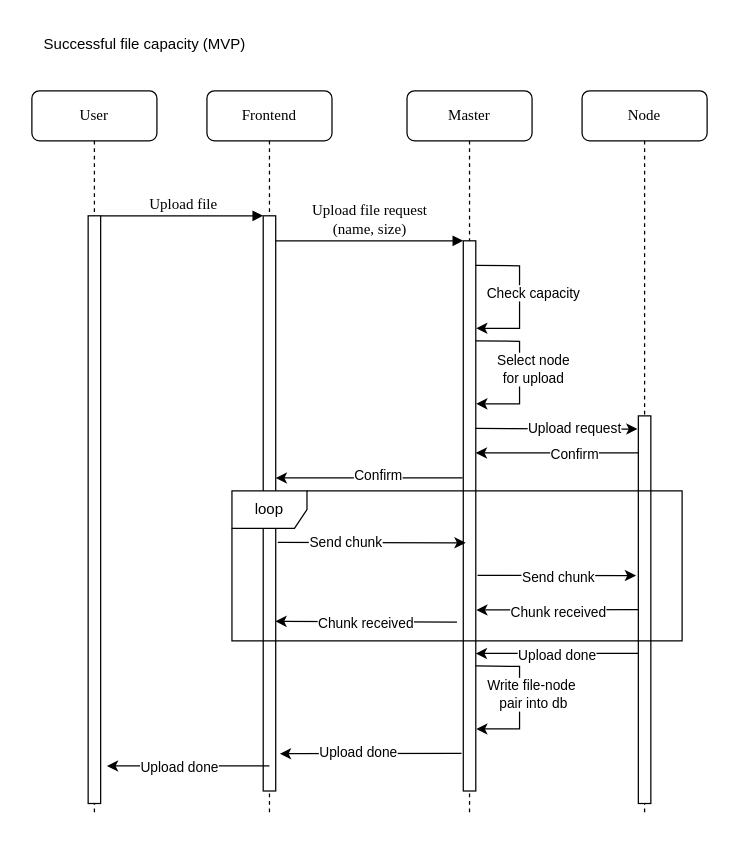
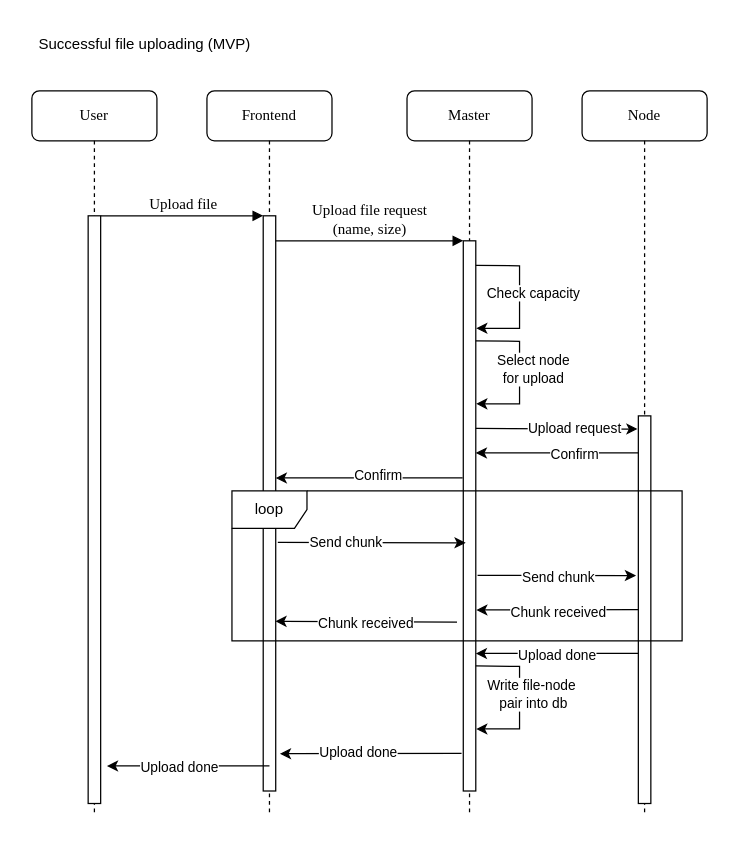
  <mxCell id="0" />
  <mxCell id="1" parent="0" />
  <mxCell id="2" value="Frontend" style="shape=umlLifeline;perimeter=lifelinePerimeter;whiteSpace=wrap;html=1;container=1;collapsible=0;recursiveResize=0;outlineConnect=0;rounded=1;shadow=0;comic=0;labelBackgroundColor=none;strokeWidth=1;fontFamily=Verdana;fontSize=12;align=center;" parent="1" vertex="1"><mxGeometry x="165" y="72" width="100" height="580" as="geometry" /></mxCell>
  <mxCell id="3" value="" style="html=1;points=[];perimeter=orthogonalPerimeter;rounded=0;shadow=0;comic=0;labelBackgroundColor=none;strokeWidth=1;fontFamily=Verdana;fontSize=12;align=center;" parent="2" vertex="1"><mxGeometry x="45" y="100" width="10" height="460" as="geometry" /></mxCell>
  <mxCell id="4" value="" style="endArrow=classic;html=1;rounded=0;" parent="2" edge="1"><mxGeometry width="50" height="50" relative="1" as="geometry"><mxPoint x="204.47" y="309.67" as="sourcePoint" /><mxPoint x="55.005" y="309.67" as="targetPoint" /></mxGeometry></mxCell>
  <mxCell id="5" value="Confirm" style="edgeLabel;html=1;align=center;verticalAlign=middle;resizable=0;points=[];" parent="4" vertex="1" connectable="0"><mxGeometry x="-0.093" y="-2" relative="1" as="geometry"><mxPoint as="offset" /></mxGeometry></mxCell>
  <mxCell id="6" value="Master" style="shape=umlLifeline;perimeter=lifelinePerimeter;whiteSpace=wrap;html=1;container=1;collapsible=0;recursiveResize=0;outlineConnect=0;rounded=1;shadow=0;comic=0;labelBackgroundColor=none;strokeWidth=1;fontFamily=Verdana;fontSize=12;align=center;" parent="1" vertex="1"><mxGeometry x="325" y="72" width="100" height="580" as="geometry" /></mxCell>
  <mxCell id="7" value="" style="html=1;points=[];perimeter=orthogonalPerimeter;rounded=0;shadow=0;comic=0;labelBackgroundColor=none;strokeWidth=1;fontFamily=Verdana;fontSize=12;align=center;" parent="6" vertex="1"><mxGeometry x="45" y="120" width="10" height="440" as="geometry" /></mxCell>
  <mxCell id="8" value="" style="endArrow=classic;html=1;rounded=0;exitX=0.967;exitY=0.098;exitDx=0;exitDy=0;exitPerimeter=0;" parent="6" edge="1"><mxGeometry width="50" height="50" relative="1" as="geometry"><mxPoint x="55.0" y="200.0" as="sourcePoint" /><mxPoint x="55.33" y="250.4" as="targetPoint" /><Array as="points"><mxPoint x="90" y="200.4" /><mxPoint x="90" y="230.4" /><mxPoint x="90" y="250.4" /></Array></mxGeometry></mxCell>
  <mxCell id="9" value="Select node&lt;div&gt;for upload&lt;/div&gt;" style="edgeLabel;html=1;align=center;verticalAlign=middle;resizable=0;points=[];" parent="8" vertex="1" connectable="0"><mxGeometry x="-0.045" y="-1" relative="1" as="geometry"><mxPoint x="11" as="offset" /></mxGeometry></mxCell>
  <mxCell id="10" value="" style="endArrow=classic;html=1;rounded=0;entryX=-0.067;entryY=0.034;entryDx=0;entryDy=0;entryPerimeter=0;" parent="6" target="19" edge="1"><mxGeometry width="50" height="50" relative="1" as="geometry"><mxPoint x="55.003" y="270" as="sourcePoint" /><mxPoint x="125.17" y="270" as="targetPoint" /></mxGeometry></mxCell>
  <mxCell id="11" value="Upload request" style="edgeLabel;html=1;align=center;verticalAlign=middle;resizable=0;points=[];" parent="10" vertex="1" connectable="0"><mxGeometry x="0.206" y="1" relative="1" as="geometry"><mxPoint as="offset" /></mxGeometry></mxCell>
  <mxCell id="12" value="" style="endArrow=classic;html=1;rounded=0;entryX=1;entryY=0.456;entryDx=0;entryDy=0;entryPerimeter=0;" parent="6" edge="1"><mxGeometry width="50" height="50" relative="1" as="geometry"><mxPoint x="189.5" y="289.63" as="sourcePoint" /><mxPoint x="55" y="289.63" as="targetPoint" /></mxGeometry></mxCell>
  <mxCell id="13" value="Confirm" style="edgeLabel;html=1;align=center;verticalAlign=middle;resizable=0;points=[];" parent="12" vertex="1" connectable="0"><mxGeometry x="-0.16" y="1" relative="1" as="geometry"><mxPoint as="offset" /></mxGeometry></mxCell>
  <mxCell id="14" value="" style="endArrow=classic;html=1;rounded=0;exitX=0.967;exitY=0.098;exitDx=0;exitDy=0;exitPerimeter=0;" parent="6" edge="1"><mxGeometry width="50" height="50" relative="1" as="geometry"><mxPoint x="55.0" y="460" as="sourcePoint" /><mxPoint x="55.33" y="510.4" as="targetPoint" /><Array as="points"><mxPoint x="90" y="460.4" /><mxPoint x="90" y="490.4" /><mxPoint x="90" y="510.4" /></Array></mxGeometry></mxCell>
  <mxCell id="15" value="Write file-node&amp;nbsp;&lt;div&gt;pair into db&lt;/div&gt;" style="edgeLabel;html=1;align=center;verticalAlign=middle;resizable=0;points=[];" parent="14" vertex="1" connectable="0"><mxGeometry x="-0.045" y="-1" relative="1" as="geometry"><mxPoint x="11" as="offset" /></mxGeometry></mxCell>
  <mxCell id="16" value="" style="endArrow=classic;html=1;rounded=0;entryX=0.784;entryY=0.821;entryDx=0;entryDy=0;entryPerimeter=0;exitX=-0.14;exitY=0.886;exitDx=0;exitDy=0;exitPerimeter=0;" parent="6" edge="1"><mxGeometry width="50" height="50" relative="1" as="geometry"><mxPoint x="43.6" y="530.0" as="sourcePoint" /><mxPoint x="-101.66" y="530.16" as="targetPoint" /></mxGeometry></mxCell>
  <mxCell id="17" value="Upload done" style="edgeLabel;html=1;align=center;verticalAlign=middle;resizable=0;points=[];" parent="16" vertex="1" connectable="0"><mxGeometry x="0.143" y="-2" relative="1" as="geometry"><mxPoint as="offset" /></mxGeometry></mxCell>
  <mxCell id="18" value="Node" style="shape=umlLifeline;perimeter=lifelinePerimeter;whiteSpace=wrap;html=1;container=1;collapsible=0;recursiveResize=0;outlineConnect=0;rounded=1;shadow=0;comic=0;labelBackgroundColor=none;strokeWidth=1;fontFamily=Verdana;fontSize=12;align=center;" parent="1" vertex="1"><mxGeometry x="465" y="72" width="100" height="580" as="geometry" /></mxCell>
  <mxCell id="19" value="" style="rounded=0;whiteSpace=wrap;html=1;" parent="18" vertex="1"><mxGeometry x="45" y="260" width="10" height="310" as="geometry" /></mxCell>
  <mxCell id="20" value="" style="endArrow=classic;html=1;rounded=0;exitX=0;exitY=0.5;exitDx=0;exitDy=0;entryX=1.039;entryY=0.671;entryDx=0;entryDy=0;entryPerimeter=0;" edge="1" parent="18"><mxGeometry width="50" height="50" relative="1" as="geometry"><mxPoint x="45" y="450" as="sourcePoint" /><mxPoint x="-85" y="450" as="targetPoint" /></mxGeometry></mxCell>
  <mxCell id="21" value="Upload done" style="edgeLabel;html=1;align=center;verticalAlign=middle;resizable=0;points=[];" vertex="1" connectable="0" parent="20"><mxGeometry x="0.009" y="1" relative="1" as="geometry"><mxPoint as="offset" /></mxGeometry></mxCell>
  <mxCell id="22" value="User" style="shape=umlLifeline;perimeter=lifelinePerimeter;whiteSpace=wrap;html=1;container=1;collapsible=0;recursiveResize=0;outlineConnect=0;rounded=1;shadow=0;comic=0;labelBackgroundColor=none;strokeWidth=1;fontFamily=Verdana;fontSize=12;align=center;" parent="1" vertex="1"><mxGeometry x="25" y="72" width="100" height="580" as="geometry" /></mxCell>
  <mxCell id="23" value="" style="html=1;points=[];perimeter=orthogonalPerimeter;rounded=0;shadow=0;comic=0;labelBackgroundColor=none;strokeWidth=1;fontFamily=Verdana;fontSize=12;align=center;" parent="22" vertex="1"><mxGeometry x="45" y="100" width="10" height="470" as="geometry" /></mxCell>
  <mxCell id="24" value="Upload file" style="html=1;verticalAlign=bottom;endArrow=block;entryX=0;entryY=0;labelBackgroundColor=none;fontFamily=Verdana;fontSize=12;edgeStyle=elbowEdgeStyle;elbow=vertical;" parent="1" source="23" target="3" edge="1"><mxGeometry x="0.008" relative="1" as="geometry"><mxPoint x="145" y="182" as="sourcePoint" /><mxPoint as="offset" /></mxGeometry></mxCell>
  <mxCell id="25" value="Upload file request&lt;div&gt;(name, size)&lt;/div&gt;" style="html=1;verticalAlign=bottom;endArrow=block;entryX=0;entryY=0;labelBackgroundColor=none;fontFamily=Verdana;fontSize=12;edgeStyle=elbowEdgeStyle;elbow=vertical;" parent="1" source="3" target="7" edge="1"><mxGeometry relative="1" as="geometry"><mxPoint x="295" y="192" as="sourcePoint" /></mxGeometry></mxCell>
  <mxCell id="26" value="" style="endArrow=classic;html=1;rounded=0;exitX=0.967;exitY=0.098;exitDx=0;exitDy=0;exitPerimeter=0;" parent="1" edge="1"><mxGeometry width="50" height="50" relative="1" as="geometry"><mxPoint x="380" y="211.6" as="sourcePoint" /><mxPoint x="380.33" y="262" as="targetPoint" /><Array as="points"><mxPoint x="415" y="212" /><mxPoint x="415" y="242" /><mxPoint x="415" y="262" /></Array></mxGeometry></mxCell>
  <mxCell id="27" value="Check capacity" style="edgeLabel;html=1;align=center;verticalAlign=middle;resizable=0;points=[];" parent="26" vertex="1" connectable="0"><mxGeometry x="-0.045" y="-1" relative="1" as="geometry"><mxPoint x="11" as="offset" /></mxGeometry></mxCell>
  <mxCell id="28" value="loop" style="shape=umlFrame;whiteSpace=wrap;html=1;pointerEvents=0;" parent="1" vertex="1"><mxGeometry x="185" y="392" width="360" height="120" as="geometry" /></mxCell>
  <mxCell id="29" value="" style="endArrow=classic;html=1;rounded=0;exitX=1.17;exitY=0.664;exitDx=0;exitDy=0;exitPerimeter=0;entryX=0.189;entryY=0.549;entryDx=0;entryDy=0;entryPerimeter=0;" parent="1" target="7" edge="1"><mxGeometry width="50" height="50" relative="1" as="geometry"><mxPoint x="221.7" y="433.2" as="sourcePoint" /><mxPoint x="372.13" y="432" as="targetPoint" /></mxGeometry></mxCell>
  <mxCell id="30" value="Send chunk" style="edgeLabel;html=1;align=center;verticalAlign=middle;resizable=0;points=[];" parent="29" vertex="1" connectable="0"><mxGeometry x="-0.283" y="1" relative="1" as="geometry"><mxPoint as="offset" /></mxGeometry></mxCell>
  <mxCell id="31" value="" style="endArrow=classic;html=1;rounded=0;exitX=1.141;exitY=0.608;exitDx=0;exitDy=0;exitPerimeter=0;entryX=-0.185;entryY=0.412;entryDx=0;entryDy=0;entryPerimeter=0;" parent="1" source="7" target="19" edge="1"><mxGeometry width="50" height="50" relative="1" as="geometry"><mxPoint x="435" y="452" as="sourcePoint" /><mxPoint x="485" y="402" as="targetPoint" /></mxGeometry></mxCell>
  <mxCell id="32" value="Send chunk" style="edgeLabel;html=1;align=center;verticalAlign=middle;resizable=0;points=[];" parent="31" vertex="1" connectable="0"><mxGeometry x="0.015" y="-1" relative="1" as="geometry"><mxPoint as="offset" /></mxGeometry></mxCell>
  <mxCell id="33" value="" style="endArrow=classic;html=1;rounded=0;exitX=0;exitY=0.5;exitDx=0;exitDy=0;entryX=1.039;entryY=0.671;entryDx=0;entryDy=0;entryPerimeter=0;" parent="1" source="19" target="7" edge="1"><mxGeometry width="50" height="50" relative="1" as="geometry"><mxPoint x="435" y="472" as="sourcePoint" /><mxPoint x="405" y="462" as="targetPoint" /></mxGeometry></mxCell>
  <mxCell id="34" value="Chunk received" style="edgeLabel;html=1;align=center;verticalAlign=middle;resizable=0;points=[];" parent="33" vertex="1" connectable="0"><mxGeometry x="0.009" y="1" relative="1" as="geometry"><mxPoint as="offset" /></mxGeometry></mxCell>
  <mxCell id="35" value="" style="endArrow=classic;html=1;rounded=0;" parent="1" edge="1"><mxGeometry width="50" height="50" relative="1" as="geometry"><mxPoint x="215" y="612" as="sourcePoint" /><mxPoint x="85" y="612" as="targetPoint" /></mxGeometry></mxCell>
  <mxCell id="36" value="Upload done" style="edgeLabel;html=1;align=center;verticalAlign=middle;resizable=0;points=[];" parent="35" vertex="1" connectable="0"><mxGeometry x="0.12" relative="1" as="geometry"><mxPoint as="offset" /></mxGeometry></mxCell>
- <mxCell id="37" value="Successful file capacity (MVP)" style="text;html=1;align=center;verticalAlign=middle;resizable=0;points=[];autosize=1;strokeColor=none;fillColor=none;" parent="1" vertex="1"><mxGeometry x="20" y="20" width="190" height="30" as="geometry" /></mxCell>
+ <mxCell id="37" value="Successful file uploading (MVP)" style="text;html=1;align=center;verticalAlign=middle;resizable=0;points=[];autosize=1;strokeColor=none;fillColor=none;" parent="1" vertex="1"><mxGeometry x="20" y="20" width="190" height="30" as="geometry" /></mxCell>
  <mxCell id="38" value="" style="endArrow=classic;html=1;rounded=0;exitX=0;exitY=0.5;exitDx=0;exitDy=0;entryX=0.976;entryY=0.705;entryDx=0;entryDy=0;entryPerimeter=0;" edge="1" parent="1" target="3"><mxGeometry width="50" height="50" relative="1" as="geometry"><mxPoint x="365" y="497" as="sourcePoint" /><mxPoint x="235" y="497" as="targetPoint" /></mxGeometry></mxCell>
  <mxCell id="39" value="Chunk received" style="edgeLabel;html=1;align=center;verticalAlign=middle;resizable=0;points=[];" vertex="1" connectable="0" parent="38"><mxGeometry x="0.009" y="1" relative="1" as="geometry"><mxPoint as="offset" /></mxGeometry></mxCell>
